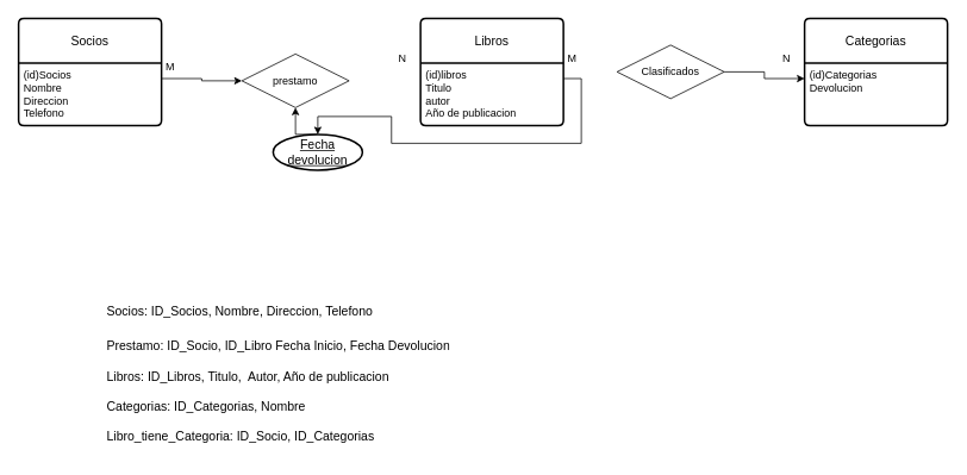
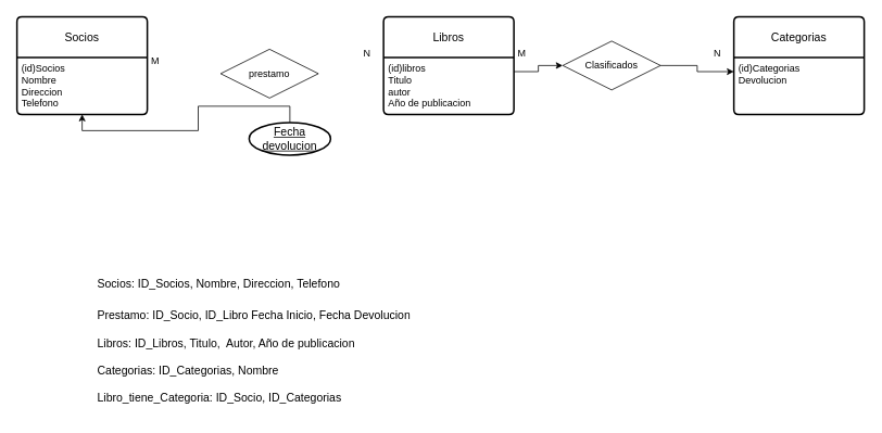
  <mxCell id="0" />
  <mxCell id="1" parent="0" />
  <mxCell id="2" value="Libros" style="swimlane;childLayout=stackLayout;horizontal=1;startSize=50;horizontalStack=0;rounded=1;fontSize=14;fontStyle=0;strokeWidth=2;resizeParent=0;resizeLast=1;shadow=0;dashed=0;align=center;arcSize=4;whiteSpace=wrap;html=1;" vertex="1" parent="1"><mxGeometry x="470" y="20" width="160" height="120" as="geometry" /></mxCell>
  <mxCell id="3" value="(id)libros&lt;div&gt;Titulo&lt;/div&gt;&lt;div&gt;autor&lt;/div&gt;&lt;div&gt;Año de publicacion&lt;/div&gt;" style="align=left;strokeColor=none;fillColor=none;spacingLeft=4;spacingRight=4;fontSize=12;verticalAlign=top;resizable=0;rotatable=0;part=1;html=1;whiteSpace=wrap;" vertex="1" parent="2"><mxGeometry y="50" width="160" height="70" as="geometry" /></mxCell>
  <mxCell id="4" style="edgeStyle=orthogonalEdgeStyle;rounded=0;orthogonalLoop=1;jettySize=auto;html=1;exitX=0;exitY=0;exitDx=0;exitDy=0;" edge="1" parent="2"><mxGeometry relative="1" as="geometry"><mxPoint x="80" y="120" as="sourcePoint" /><mxPoint x="80" y="120" as="targetPoint" /></mxGeometry></mxCell>
  <mxCell id="5" value="Socios" style="swimlane;childLayout=stackLayout;horizontal=1;startSize=50;horizontalStack=0;rounded=1;fontSize=14;fontStyle=0;strokeWidth=2;resizeParent=0;resizeLast=1;shadow=0;dashed=0;align=center;arcSize=4;whiteSpace=wrap;html=1;" vertex="1" parent="1"><mxGeometry x="20" y="20" width="160" height="120" as="geometry" /></mxCell>
  <mxCell id="6" value="(id)Socios&lt;div&gt;Nombre&lt;/div&gt;&lt;div&gt;Direccion&lt;/div&gt;&lt;div&gt;Telefono&lt;/div&gt;" style="align=left;strokeColor=none;fillColor=none;spacingLeft=4;spacingRight=4;fontSize=12;verticalAlign=top;resizable=0;rotatable=0;part=1;html=1;whiteSpace=wrap;" vertex="1" parent="5"><mxGeometry y="50" width="160" height="70" as="geometry" /></mxCell>
  <mxCell id="7" value="prestamo" style="shape=rhombus;perimeter=rhombusPerimeter;whiteSpace=wrap;html=1;align=center;" vertex="1" parent="1"><mxGeometry x="270" y="60" width="120" height="60" as="geometry" /></mxCell>
- <mxCell id="8" style="edgeStyle=orthogonalEdgeStyle;rounded=0;orthogonalLoop=1;jettySize=auto;html=1;exitX=1;exitY=0.25;exitDx=0;exitDy=0;entryX=0;entryY=0.5;entryDx=0;entryDy=0;" edge="1" parent="1" source="6" target="7"><mxGeometry relative="1" as="geometry" /></mxCell>
  <mxCell id="9" value="N" style="text;html=1;whiteSpace=wrap;strokeColor=none;fillColor=none;align=center;verticalAlign=middle;rounded=0;" vertex="1" parent="1"><mxGeometry x="420" y="50" width="60" height="30" as="geometry" /></mxCell>
  <mxCell id="10" value="M" style="text;html=1;whiteSpace=wrap;strokeColor=none;fillColor=none;align=center;verticalAlign=middle;rounded=0;" vertex="1" parent="1"><mxGeometry x="160" y="60" width="60" height="30" as="geometry" /></mxCell>
  <mxCell id="11" value="Categorias" style="swimlane;childLayout=stackLayout;horizontal=1;startSize=50;horizontalStack=0;rounded=1;fontSize=14;fontStyle=0;strokeWidth=2;resizeParent=0;resizeLast=1;shadow=0;dashed=0;align=center;arcSize=4;whiteSpace=wrap;html=1;" vertex="1" parent="1"><mxGeometry x="900" y="20" width="160" height="120" as="geometry" /></mxCell>
  <mxCell id="12" value="(id)Categorias&lt;div&gt;Devolucion&lt;/div&gt;" style="align=left;strokeColor=none;fillColor=none;spacingLeft=4;spacingRight=4;fontSize=12;verticalAlign=top;resizable=0;rotatable=0;part=1;html=1;whiteSpace=wrap;" vertex="1" parent="11"><mxGeometry y="50" width="160" height="70" as="geometry" /></mxCell>
  <mxCell id="13" style="edgeStyle=orthogonalEdgeStyle;rounded=0;orthogonalLoop=1;jettySize=auto;html=1;exitX=1;exitY=0.5;exitDx=0;exitDy=0;entryX=0;entryY=0.25;entryDx=0;entryDy=0;" edge="1" parent="1" source="14" target="12"><mxGeometry relative="1" as="geometry" /></mxCell>
  <mxCell id="14" value="Clasificados" style="shape=rhombus;perimeter=rhombusPerimeter;whiteSpace=wrap;html=1;align=center;" vertex="1" parent="1"><mxGeometry x="690" y="50" width="120" height="60" as="geometry" /></mxCell>
- <mxCell id="15" style="edgeStyle=orthogonalEdgeStyle;rounded=0;orthogonalLoop=1;jettySize=auto;html=1;exitX=1;exitY=0.25;exitDx=0;exitDy=0;" edge="1" parent="1" source="3" target="19"><mxGeometry relative="1" as="geometry" /></mxCell>
+ <mxCell id="15" style="edgeStyle=orthogonalEdgeStyle;rounded=0;orthogonalLoop=1;jettySize=auto;html=1;exitX=1;exitY=0.25;exitDx=0;exitDy=0;entryX=0;entryY=0.5;entryDx=0;entryDy=0;" edge="1" parent="1" source="3" target="14"><mxGeometry relative="1" as="geometry" /></mxCell>
  <mxCell id="16" value="N" style="text;html=1;whiteSpace=wrap;strokeColor=none;fillColor=none;align=center;verticalAlign=middle;rounded=0;" vertex="1" parent="1"><mxGeometry x="850" y="50" width="60" height="30" as="geometry" /></mxCell>
  <mxCell id="17" value="M" style="text;html=1;whiteSpace=wrap;strokeColor=none;fillColor=none;align=center;verticalAlign=middle;rounded=0;" vertex="1" parent="1"><mxGeometry x="610" y="50" width="60" height="30" as="geometry" /></mxCell>
- <mxCell id="18" style="edgeStyle=orthogonalEdgeStyle;rounded=0;orthogonalLoop=1;jettySize=auto;html=1;exitX=0.5;exitY=0;exitDx=0;exitDy=0;entryX=0.5;entryY=1;entryDx=0;entryDy=0;fontFamily=Helvetica;fontSize=14;fontColor=default;fontStyle=0;horizontal=1;" edge="1" parent="1" source="19" target="7"><mxGeometry relative="1" as="geometry" /></mxCell>
+ <mxCell id="18" style="edgeStyle=orthogonalEdgeStyle;rounded=0;orthogonalLoop=1;jettySize=auto;html=1;exitX=0.5;exitY=0;exitDx=0;exitDy=0;fontFamily=Helvetica;fontSize=14;fontColor=default;fontStyle=0;horizontal=1;" edge="1" parent="1" source="19" target="6"><mxGeometry relative="1" as="geometry" /></mxCell>
  <mxCell id="19" value="Fecha devolucion" style="ellipse;whiteSpace=wrap;html=1;align=center;fontStyle=4;rounded=1;shadow=0;dashed=0;strokeColor=default;strokeWidth=2;verticalAlign=middle;arcSize=4;fontFamily=Helvetica;fontSize=14;fontColor=default;horizontal=1;fillColor=default;" vertex="1" parent="1"><mxGeometry x="305" y="150" width="100" height="40" as="geometry" /></mxCell>
  <mxCell id="20" value="&lt;h1 style=&quot;margin-top: 0px;&quot;&gt;&lt;span style=&quot;background-color: transparent; color: light-dark(rgb(0, 0, 0), rgb(255, 255, 255)); font-size: 14px; font-weight: normal;&quot;&gt;Socios: ID_Socios, Nombre, Direccion, Telefono&lt;/span&gt;&lt;/h1&gt;&lt;div&gt;Prestamo: ID_Socio, ID_Libro Fecha Inicio, Fecha Devolucion&lt;/div&gt;&lt;div&gt;&lt;br&gt;&lt;/div&gt;&lt;div&gt;&lt;span style=&quot;background-color: transparent; color: light-dark(rgb(0, 0, 0), rgb(255, 255, 255)); font-size: 14px; font-weight: normal;&quot;&gt;Libros: ID_Libros, Titulo,&amp;nbsp; Autor, Año de publicacion&lt;/span&gt;&lt;/div&gt;&lt;div&gt;&lt;span style=&quot;background-color: transparent; color: light-dark(rgb(0, 0, 0), rgb(255, 255, 255)); font-size: 14px; font-weight: normal;&quot;&gt;&lt;br&gt;&lt;/span&gt;&lt;/div&gt;&lt;div&gt;&lt;span style=&quot;background-color: transparent; color: light-dark(rgb(0, 0, 0), rgb(255, 255, 255)); font-size: 14px; font-weight: normal;&quot;&gt;Categorias: ID_Categorias, Nombre&lt;/span&gt;&lt;/div&gt;&lt;div&gt;&lt;span style=&quot;background-color: transparent; color: light-dark(rgb(0, 0, 0), rgb(255, 255, 255)); font-size: 14px; font-weight: normal;&quot;&gt;&lt;br&gt;&lt;/span&gt;&lt;/div&gt;&lt;div&gt;&lt;span style=&quot;background-color: transparent; color: light-dark(rgb(0, 0, 0), rgb(255, 255, 255)); font-size: 14px; font-weight: normal;&quot;&gt;Libro_tiene_Categoria: ID_Socio, ID_Categorias&lt;/span&gt;&lt;/div&gt;" style="text;html=1;whiteSpace=wrap;overflow=hidden;rounded=0;fontFamily=Helvetica;fontSize=14;fontColor=default;fontStyle=0;horizontal=1;" vertex="1" parent="1"><mxGeometry x="117" y="320" width="750" height="190" as="geometry" /></mxCell>
